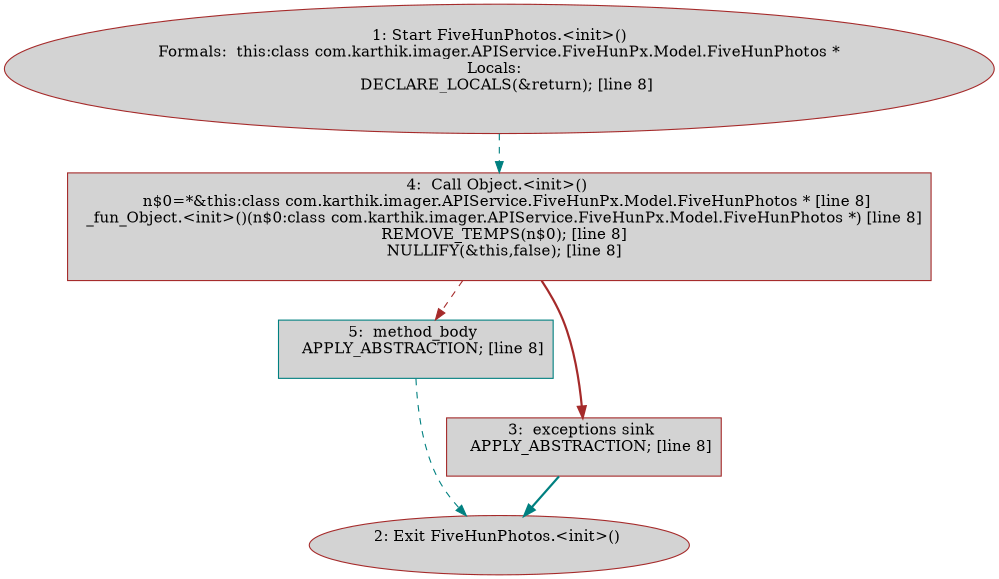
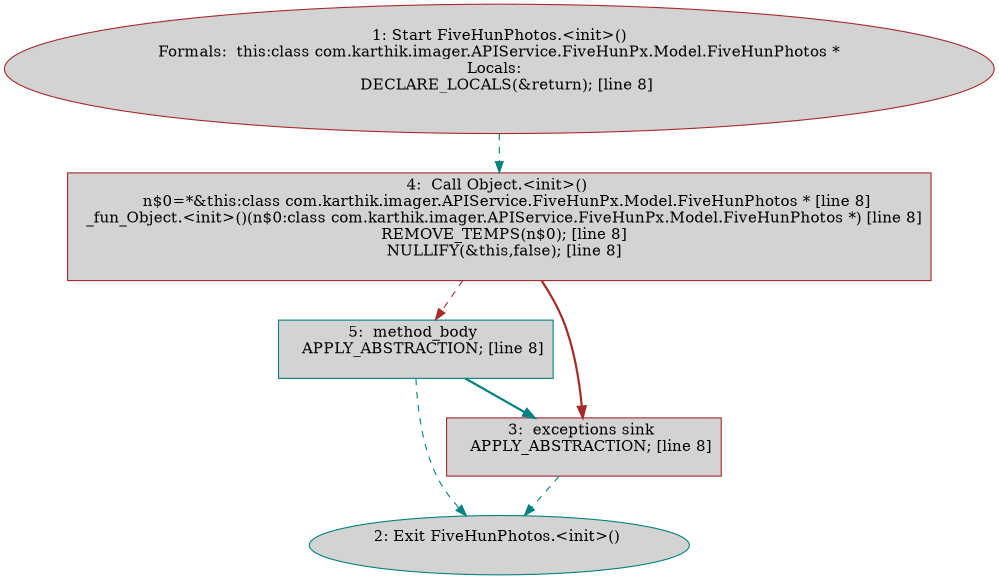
  digraph {
    node [color=brown fillcolor=lightgrey shape=box style=filled]
    edge [color=teal style=dashed]
    n1 [color=teal label="5:  method_body \n   APPLY_ABSTRACTION; [line 8]\n "]
-   n2 [label="2: Exit FiveHunPhotos.<init>() \n  " shape=""]
+   n2 [color=teal label="2: Exit FiveHunPhotos.<init>() \n  " shape=""]
    n3 [label="3:  exceptions sink \n   APPLY_ABSTRACTION; [line 8]\n "]
    n4 [label="4:  Call Object.<init>() \n   n$0=*&this:class com.karthik.imager.APIService.FiveHunPx.Model.FiveHunPhotos * [line 8]\n  _fun_Object.<init>()(n$0:class com.karthik.imager.APIService.FiveHunPx.Model.FiveHunPhotos *) [line 8]\n  REMOVE_TEMPS(n$0); [line 8]\n  NULLIFY(&this,false); [line 8]\n "]
    n5 [label="1: Start FiveHunPhotos.<init>()\nFormals:  this:class com.karthik.imager.APIService.FiveHunPx.Model.FiveHunPhotos *\nLocals:  \n   DECLARE_LOCALS(&return); [line 8]\n " shape=""]
    n1 -> n2
-   n3 -> n2 [style=bold]
+   n1 -> n3 [style=bold]
+   n3 -> n2
    n4 -> n1 [color=brown]
    n4 -> n3 [color=brown style=bold]
    n5 -> n4
  }
